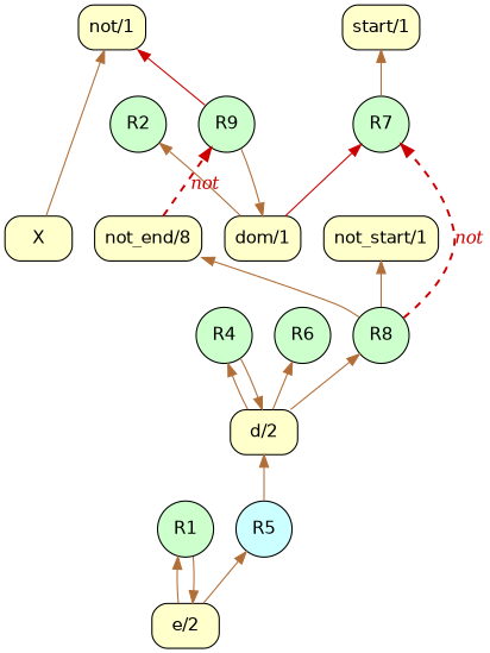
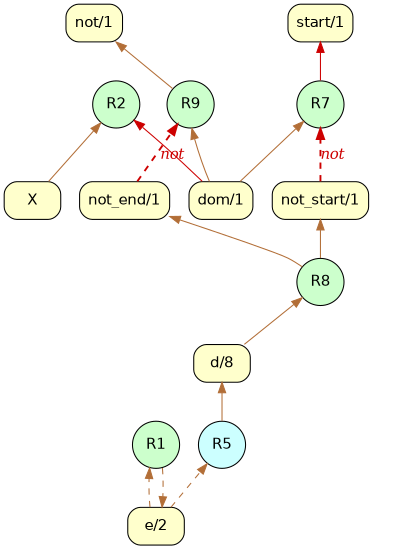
  strict digraph {
    rankdir=BT
    node [fillcolor="#FFFFCC" fontname=Helvetica peripheries=1 shape=circle style=filled]
    edge [color="#b26e37" fontname="Palatino-Italic" weight=14]
    R2 [fillcolor="#CCFFCC"]
    "dom/1" [shape=box style="rounded,filled"]
    R7 [fillcolor="#CCFFCC"]
    R9 [fillcolor="#CCFFCC"]
    "start/1" [shape=box style="rounded,filled"]
    n6 [label="not/1" shape=box style="rounded,filled"]
    n7 [fillcolor="#CCFFCC" label=R1]
    "e/2" [shape=box style="rounded,filled"]
    R5 [fillcolor="#CCFFFF"]
-   "d/2" [shape=box style="rounded,filled"]
-   R4 [fillcolor="#CCFFCC"]
-   R6 [fillcolor="#CCFFCC"]
+   "d/2" [shape=box style="rounded,filled" label="d/8"]
    R8 [fillcolor="#CCFFCC"]
    X [shape=box style="rounded,filled"]
    "not_start/1" [shape=box style="rounded,filled"]
-   "not_end/1" [shape=box style="rounded,filled" label="not_end/8"]
-   "dom/1" -> R2
-   "dom/1" -> R7 [color=red3]
-   R9 -> "dom/1"
-   R7 -> "start/1" [fontname=""]
-   R9 -> n6 [color=red3 fontname=""]
-   n7 -> "e/2" [fontname=""]
-   "e/2" -> n7
-   "e/2" -> R5
+   "not_end/1" [shape=box style="rounded,filled"]
+   "dom/1" -> R2 [color=red3]
+   "dom/1" -> R7
+   "dom/1" -> R9
+   R7 -> "start/1" [color=red3 fontname=""]
+   R9 -> n6 [fontname=""]
+   n7 -> "e/2" [style=dashed fontname=""]
+   "e/2" -> n7 [style=dashed]
+   "e/2" -> R5 [style=dashed]
    R5 -> "d/2" [fontname=""]
-   "d/2" -> R4
-   "d/2" -> R6
    "d/2" -> R8
-   R4 -> "d/2" [fontname=""]
    R8 -> "not_start/1" [fontname=""]
    R8 -> "not_end/1" [fontname=""]
-   X -> n6
-   R8 -> R7 [color=red3 fontcolor=red3 label=not penwidth=1.8 style=dashed]
+   X -> R2
+   "not_start/1" -> R7 [color=red3 fontcolor=red3 label=not penwidth=1.8 style=dashed]
    "not_end/1" -> R9 [color=red3 fontcolor=red3 label=not penwidth=1.8 style=dashed]
  }
